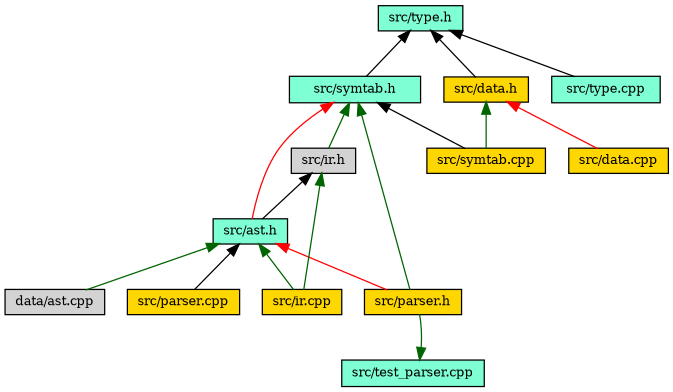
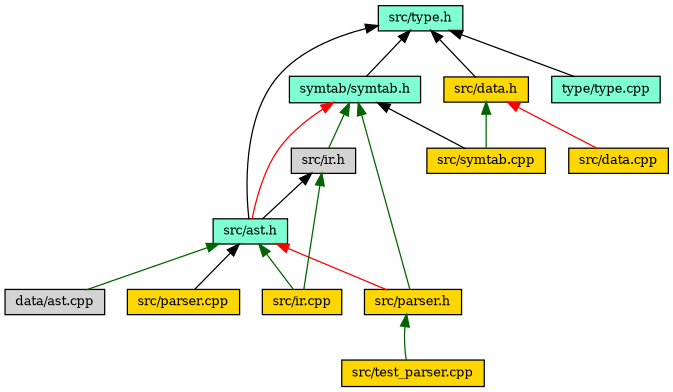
  digraph {
    fontname="DejaVu Serif"
    node [color=black fillcolor=gold fontname="DejaVu Serif" fontsize=10 shape=record style=filled]
    edge [color=black dir=back fontname="DejaVu Serif" fontsize=10 labelfontname=Helvetica labelfontsize=10 style=solid]
    n1 [fillcolor=aquamarine fontcolor=black height=0.2 label="src/type.h" width=0.4]
    n2 [fillcolor=aquamarine height=0.2 label="src/ast.h" width=0.4]
    n3 [height=0.2 label="src/data.h" width=0.4]
-   n4 [fillcolor=aquamarine height=0.2 label="src/symtab.h" width=0.4]
-   n5 [fillcolor=aquamarine height=0.2 label="src/type.cpp" width=0.4]
+   n4 [fillcolor=aquamarine height=0.2 label="symtab/symtab.h" width=0.4]
+   n5 [fillcolor=aquamarine height=0.2 label="type/type.cpp" width=0.4]
    n6 [fillcolor=lightgrey height=0.2 label="data/ast.cpp" width=0.4]
    n7 [height=0.2 label="src/ir.cpp" width=0.4]
    n8 [height=0.2 label="src/parser.h" width=0.4]
    n9 [height=0.2 label="src/parser.cpp" width=0.4]
    n10 [height=0.2 label="src/data.cpp" width=0.4]
    n11 [height=0.2 label="src/symtab.cpp" width=0.4]
    n12 [fillcolor=lightgrey height=0.2 label="src/ir.h" width=0.4]
-   n13 [fillcolor=aquamarine height=0.2 label="src/test_parser.cpp" width=0.4]
+   n13 [height=0.2 label="src/test_parser.cpp" width=0.4]
+   n1 -> n2
    n1 -> n3
    n1 -> n4
    n1 -> n5
    n2 -> n6 [color=darkgreen]
    n2 -> n7 [color=darkgreen]
    n2 -> n8 [color=red]
    n2 -> n9
    n3 -> n10 [color=red]
    n3 -> n11 [color=darkgreen]
    n4 -> n2 [color=red]
    n4 -> n8 [color=darkgreen]
    n4 -> n11
    n4 -> n12 [color=darkgreen]
-   n13 -> n8 [color=darkgreen]
+   n8 -> n13 [color=darkgreen]
    n12 -> n2
    n12 -> n7 [color=darkgreen]
  }
